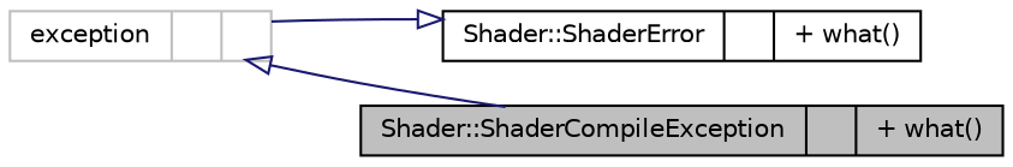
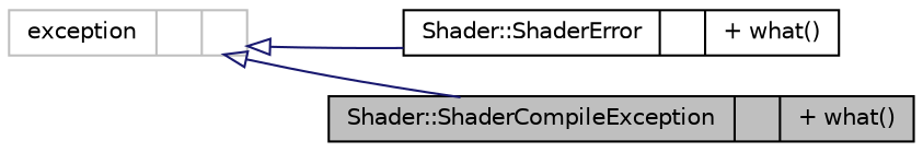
  digraph {
    rankdir=LR
    node [color=black fillcolor=white fontname=Helvetica fontsize=10 shape=record style=filled]
    edge [arrowtail=onormal color=midnightblue dir=back fontname=Helvetica fontsize=10 labelfontname=Helvetica labelfontsize=10 style=solid]
    n1 [fillcolor=grey75 fontcolor=black height=0.2 label="{Shader::ShaderCompileException\n||+ what()\l}" width=0.4]
    n2 [height=0.2 label="{Shader::ShaderError\n||+ what()\l}" width=0.4]
    n3 [color=grey75 height=0.2 label="{exception\n||}" width=0.4]
    n3 -> n1
-   n2 -> n3
+   n3 -> n2
  }
